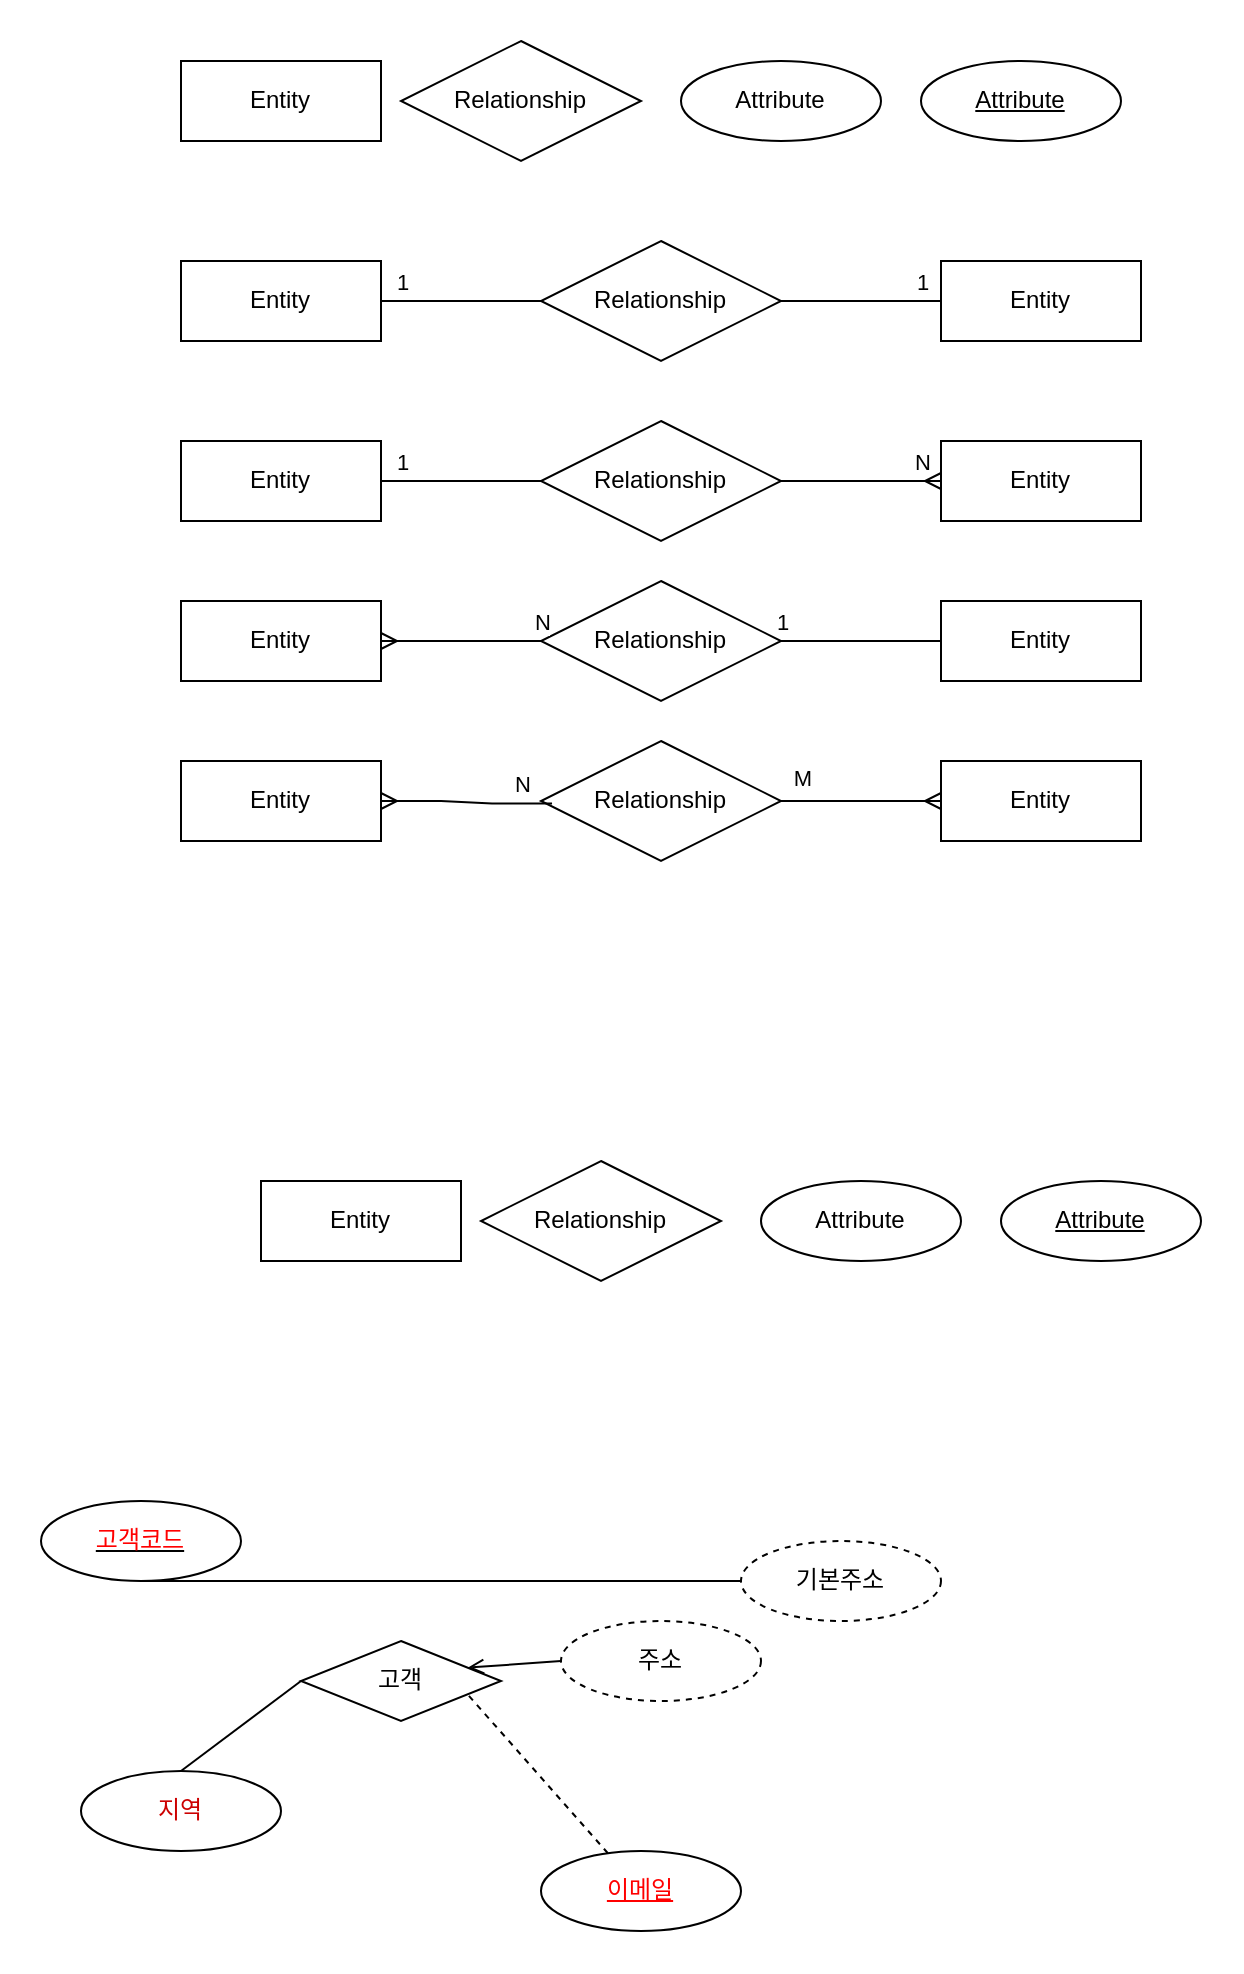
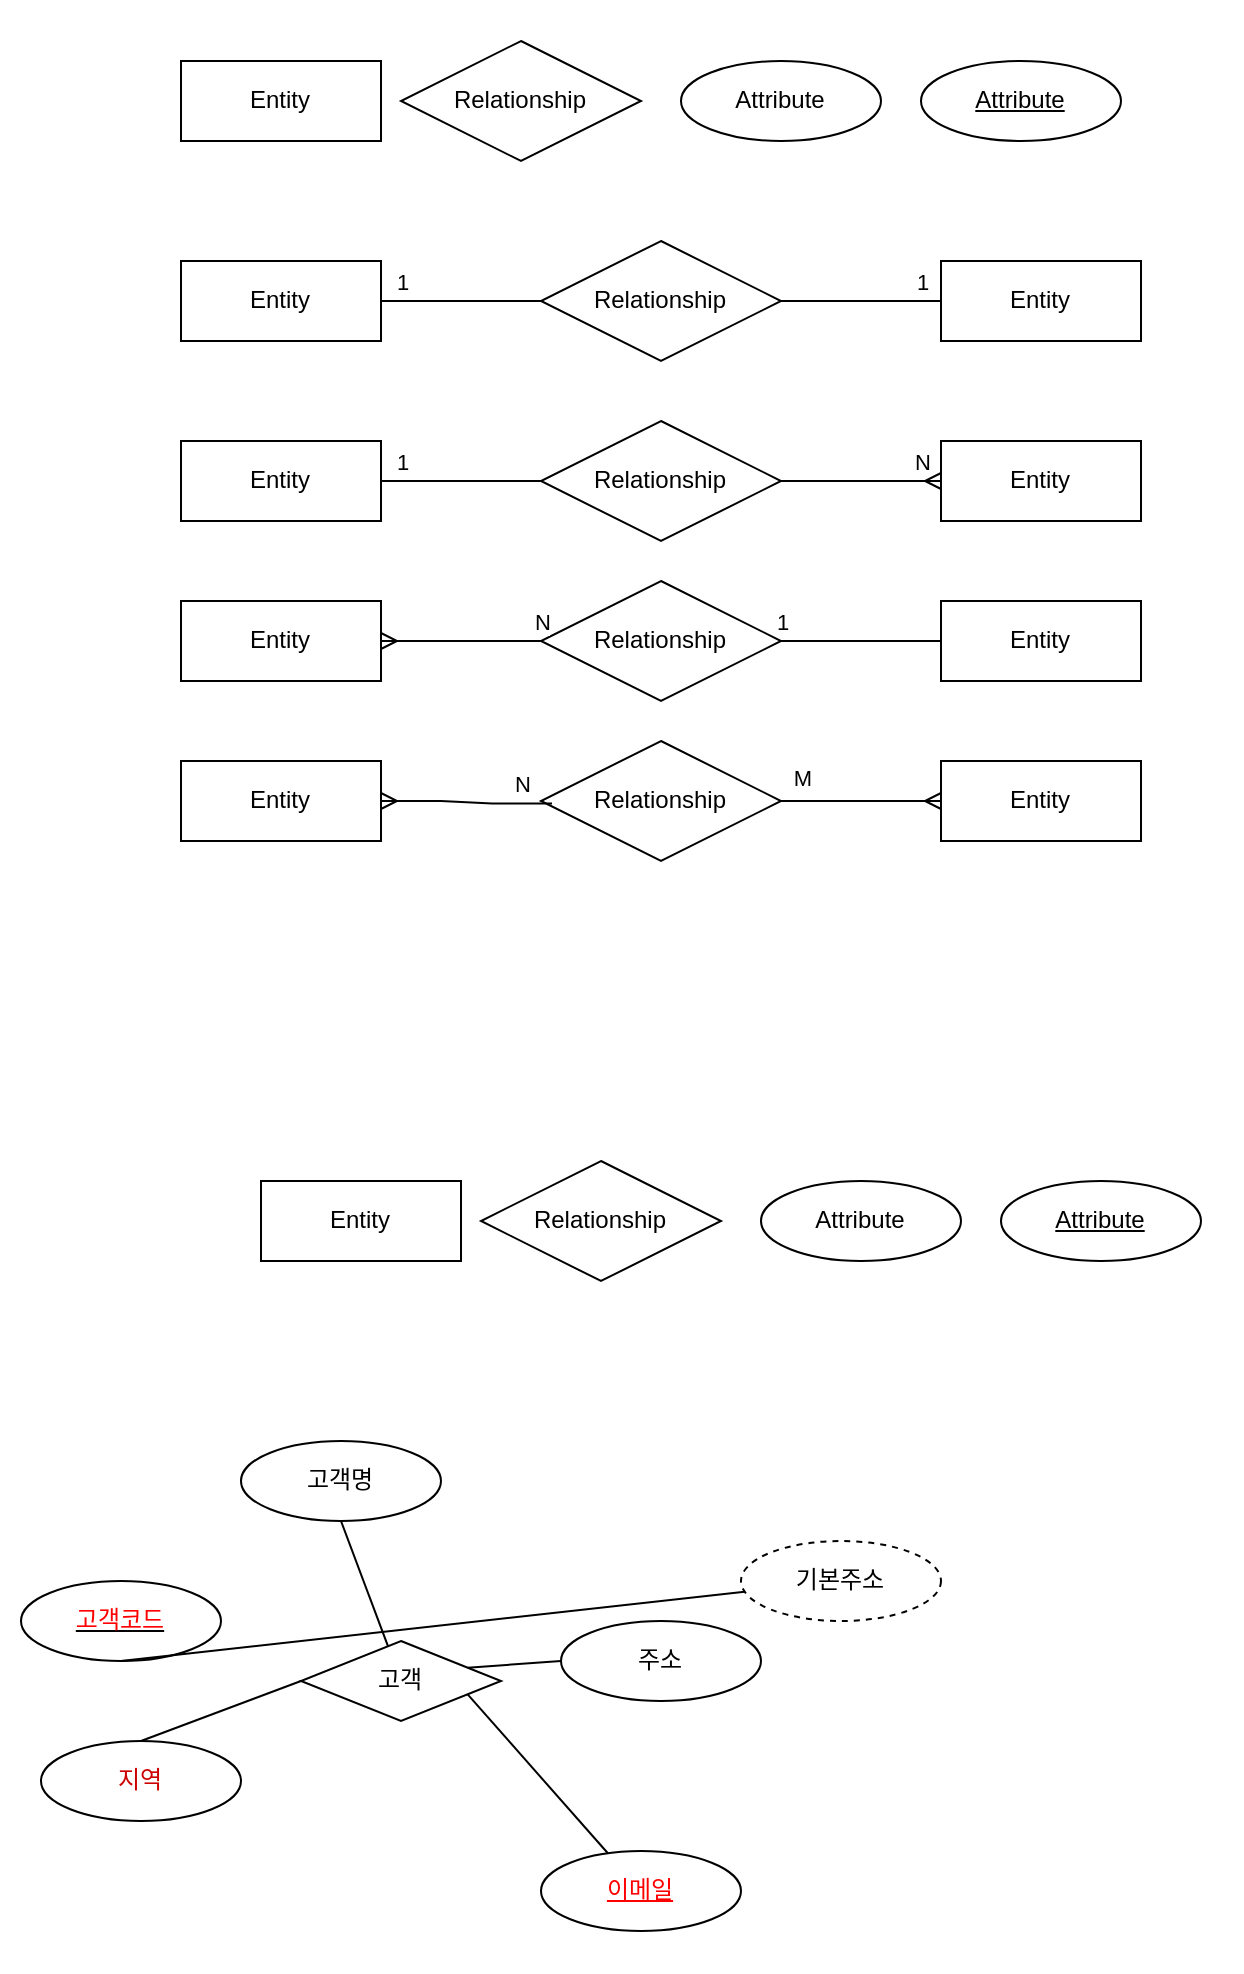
  <mxCell id="0" />
  <mxCell id="1" parent="0" />
  <mxCell id="2" value="Entity" style="whiteSpace=wrap;html=1;align=center;" vertex="1" parent="1"><mxGeometry x="90" y="30" width="100" height="40" as="geometry" /></mxCell>
  <mxCell id="3" value="Relationship" style="shape=rhombus;perimeter=rhombusPerimeter;whiteSpace=wrap;html=1;align=center;" vertex="1" parent="1"><mxGeometry x="200" y="20" width="120" height="60" as="geometry" /></mxCell>
  <mxCell id="4" value="Attribute" style="ellipse;whiteSpace=wrap;html=1;align=center;" vertex="1" parent="1"><mxGeometry x="340" y="30" width="100" height="40" as="geometry" /></mxCell>
  <mxCell id="5" value="Attribute" style="ellipse;whiteSpace=wrap;html=1;align=center;fontStyle=4;" vertex="1" parent="1"><mxGeometry x="460" y="30" width="100" height="40" as="geometry" /></mxCell>
  <mxCell id="6" value="Entity" style="whiteSpace=wrap;html=1;align=center;" vertex="1" parent="1"><mxGeometry x="90" y="130" width="100" height="40" as="geometry" /></mxCell>
  <mxCell id="7" value="Entity" style="whiteSpace=wrap;html=1;align=center;" vertex="1" parent="1"><mxGeometry x="470" y="130" width="100" height="40" as="geometry" /></mxCell>
  <mxCell id="8" value="Relationship" style="shape=rhombus;perimeter=rhombusPerimeter;whiteSpace=wrap;html=1;align=center;" vertex="1" parent="1"><mxGeometry x="270" y="120" width="120" height="60" as="geometry" /></mxCell>
  <mxCell id="9" value="" style="endArrow=none;html=1;rounded=0;exitX=1;exitY=0.5;exitDx=0;exitDy=0;entryX=0;entryY=0.5;entryDx=0;entryDy=0;" edge="1" parent="1" source="6" target="8"><mxGeometry relative="1" as="geometry"><mxPoint x="310" y="150" as="sourcePoint" /><mxPoint x="470" y="150" as="targetPoint" /></mxGeometry></mxCell>
  <mxCell id="10" value="1" style="edgeLabel;html=1;align=center;verticalAlign=middle;resizable=0;points=[];" vertex="1" connectable="0" parent="9"><mxGeometry x="-0.466" y="-1" relative="1" as="geometry"><mxPoint x="-11" y="-11" as="offset" /></mxGeometry></mxCell>
  <mxCell id="11" value="" style="endArrow=none;html=1;rounded=0;entryX=0;entryY=0.5;entryDx=0;entryDy=0;" edge="1" parent="1" source="8" target="7"><mxGeometry relative="1" as="geometry"><mxPoint x="230" y="160" as="sourcePoint" /><mxPoint x="280" y="160" as="targetPoint" /></mxGeometry></mxCell>
  <mxCell id="12" value="1" style="edgeLabel;html=1;align=center;verticalAlign=middle;resizable=0;points=[];" vertex="1" connectable="0" parent="11"><mxGeometry x="0.43" relative="1" as="geometry"><mxPoint x="13" y="-10" as="offset" /></mxGeometry></mxCell>
  <mxCell id="13" value="Entity" style="whiteSpace=wrap;html=1;align=center;" vertex="1" parent="1"><mxGeometry x="90" y="220" width="100" height="40" as="geometry" /></mxCell>
  <mxCell id="14" value="Entity" style="whiteSpace=wrap;html=1;align=center;" vertex="1" parent="1"><mxGeometry x="470" y="220" width="100" height="40" as="geometry" /></mxCell>
  <mxCell id="15" value="Relationship" style="shape=rhombus;perimeter=rhombusPerimeter;whiteSpace=wrap;html=1;align=center;" vertex="1" parent="1"><mxGeometry x="270" y="210" width="120" height="60" as="geometry" /></mxCell>
  <mxCell id="16" value="" style="endArrow=none;html=1;rounded=0;exitX=1;exitY=0.5;exitDx=0;exitDy=0;entryX=0;entryY=0.5;entryDx=0;entryDy=0;" edge="1" parent="1" source="13" target="15"><mxGeometry relative="1" as="geometry"><mxPoint x="310" y="240" as="sourcePoint" /><mxPoint x="470" y="240" as="targetPoint" /></mxGeometry></mxCell>
  <mxCell id="17" value="1" style="edgeLabel;html=1;align=center;verticalAlign=middle;resizable=0;points=[];" vertex="1" connectable="0" parent="16"><mxGeometry x="-0.725" relative="1" as="geometry"><mxPoint x="-1" y="-10" as="offset" /></mxGeometry></mxCell>
  <mxCell id="18" value="Entity" style="whiteSpace=wrap;html=1;align=center;" vertex="1" parent="1"><mxGeometry x="90" y="300" width="100" height="40" as="geometry" /></mxCell>
  <mxCell id="19" value="Entity" style="whiteSpace=wrap;html=1;align=center;" vertex="1" parent="1"><mxGeometry x="470" y="300" width="100" height="40" as="geometry" /></mxCell>
  <mxCell id="20" value="Relationship" style="shape=rhombus;perimeter=rhombusPerimeter;whiteSpace=wrap;html=1;align=center;" vertex="1" parent="1"><mxGeometry x="270" y="290" width="120" height="60" as="geometry" /></mxCell>
  <mxCell id="21" value="" style="endArrow=none;html=1;rounded=0;entryX=0;entryY=0.5;entryDx=0;entryDy=0;" edge="1" parent="1" source="20" target="19"><mxGeometry relative="1" as="geometry"><mxPoint x="230" y="330" as="sourcePoint" /><mxPoint x="280" y="330" as="targetPoint" /></mxGeometry></mxCell>
  <mxCell id="22" value="1" style="edgeLabel;html=1;align=center;verticalAlign=middle;resizable=0;points=[];" vertex="1" connectable="0" parent="21"><mxGeometry x="-0.415" y="2" relative="1" as="geometry"><mxPoint x="-23" y="-8" as="offset" /></mxGeometry></mxCell>
  <mxCell id="23" value="Entity" style="whiteSpace=wrap;html=1;align=center;" vertex="1" parent="1"><mxGeometry x="90" y="380" width="100" height="40" as="geometry" /></mxCell>
  <mxCell id="24" value="Entity" style="whiteSpace=wrap;html=1;align=center;" vertex="1" parent="1"><mxGeometry x="470" y="380" width="100" height="40" as="geometry" /></mxCell>
  <mxCell id="25" value="Relationship" style="shape=rhombus;perimeter=rhombusPerimeter;whiteSpace=wrap;html=1;align=center;" vertex="1" parent="1"><mxGeometry x="270" y="370" width="120" height="60" as="geometry" /></mxCell>
  <mxCell id="26" value="" style="edgeStyle=entityRelationEdgeStyle;fontSize=12;html=1;endArrow=ERmany;rounded=0;entryX=0;entryY=0.5;entryDx=0;entryDy=0;" edge="1" parent="1" source="15" target="14"><mxGeometry width="100" height="100" relative="1" as="geometry"><mxPoint x="250" y="330" as="sourcePoint" /><mxPoint x="350" y="230" as="targetPoint" /></mxGeometry></mxCell>
  <mxCell id="27" value="N" style="edgeLabel;html=1;align=center;verticalAlign=middle;resizable=0;points=[];" vertex="1" connectable="0" parent="26"><mxGeometry x="0.378" y="-1" relative="1" as="geometry"><mxPoint x="15" y="-11" as="offset" /></mxGeometry></mxCell>
  <mxCell id="28" value="" style="edgeStyle=entityRelationEdgeStyle;fontSize=12;html=1;endArrow=ERmany;rounded=0;exitX=0;exitY=0.5;exitDx=0;exitDy=0;entryX=1;entryY=0.5;entryDx=0;entryDy=0;" edge="1" parent="1" source="20" target="18"><mxGeometry width="100" height="100" relative="1" as="geometry"><mxPoint x="250" y="330" as="sourcePoint" /><mxPoint x="350" y="230" as="targetPoint" /></mxGeometry></mxCell>
  <mxCell id="29" value="N" style="edgeLabel;html=1;align=center;verticalAlign=middle;resizable=0;points=[];" vertex="1" connectable="0" parent="28"><mxGeometry x="-0.499" y="1" relative="1" as="geometry"><mxPoint x="20" y="-11" as="offset" /></mxGeometry></mxCell>
  <mxCell id="30" value="" style="edgeStyle=entityRelationEdgeStyle;fontSize=12;html=1;endArrow=ERmany;rounded=0;exitX=0.046;exitY=0.52;exitDx=0;exitDy=0;entryX=1;entryY=0.5;entryDx=0;entryDy=0;exitPerimeter=0;" edge="1" parent="1" source="25" target="23"><mxGeometry width="100" height="100" relative="1" as="geometry"><mxPoint x="290" y="399.66" as="sourcePoint" /><mxPoint x="210" y="399.66" as="targetPoint" /></mxGeometry></mxCell>
  <mxCell id="31" value="N" style="edgeLabel;html=1;align=center;verticalAlign=middle;resizable=0;points=[];" vertex="1" connectable="0" parent="30"><mxGeometry x="-0.499" y="1" relative="1" as="geometry"><mxPoint x="6" y="-11" as="offset" /></mxGeometry></mxCell>
  <mxCell id="32" value="" style="edgeStyle=entityRelationEdgeStyle;fontSize=12;html=1;endArrow=ERmany;rounded=0;exitX=1;exitY=0.5;exitDx=0;exitDy=0;entryX=0;entryY=0.5;entryDx=0;entryDy=0;" edge="1" parent="1" source="25" target="24"><mxGeometry width="100" height="100" relative="1" as="geometry"><mxPoint x="286" y="411" as="sourcePoint" /><mxPoint x="200" y="410" as="targetPoint" /></mxGeometry></mxCell>
  <mxCell id="33" value="M" style="edgeLabel;html=1;align=center;verticalAlign=middle;resizable=0;points=[];" vertex="1" connectable="0" parent="32"><mxGeometry x="-0.499" y="1" relative="1" as="geometry"><mxPoint x="-10" y="-11" as="offset" /></mxGeometry></mxCell>
  <mxCell id="34" value="Entity" style="whiteSpace=wrap;html=1;align=center;" vertex="1" parent="1"><mxGeometry x="130" y="590" width="100" height="40" as="geometry" /></mxCell>
  <mxCell id="35" value="Relationship" style="shape=rhombus;perimeter=rhombusPerimeter;whiteSpace=wrap;html=1;align=center;" vertex="1" parent="1"><mxGeometry x="240" y="580" width="120" height="60" as="geometry" /></mxCell>
  <mxCell id="36" value="Attribute" style="ellipse;whiteSpace=wrap;html=1;align=center;" vertex="1" parent="1"><mxGeometry x="380" y="590" width="100" height="40" as="geometry" /></mxCell>
  <mxCell id="37" value="Attribute" style="ellipse;whiteSpace=wrap;html=1;align=center;fontStyle=4;" vertex="1" parent="1"><mxGeometry x="500" y="590" width="100" height="40" as="geometry" /></mxCell>
  <mxCell id="38" value="고객" style="rhombus;whiteSpace=wrap;html=1;align=center;" vertex="1" parent="1"><mxGeometry x="150" y="820" width="100" height="40" as="geometry" /></mxCell>
- <mxCell id="39" value="&lt;u&gt;&lt;font style=&quot;color: rgb(255, 0, 0);&quot;&gt;고객코드&lt;/font&gt;&lt;/u&gt;" style="ellipse;whiteSpace=wrap;html=1;align=center;" vertex="1" parent="1"><mxGeometry x="20" y="750" width="100" height="40" as="geometry" /></mxCell>
- <mxCell id="41" value="주소" style="ellipse;whiteSpace=wrap;html=1;align=center;dashed=1;" vertex="1" parent="1"><mxGeometry x="280" y="810" width="100" height="40" as="geometry" /></mxCell>
+ <mxCell id="39" value="&lt;u&gt;&lt;font style=&quot;color: rgb(255, 0, 0);&quot;&gt;고객코드&lt;/font&gt;&lt;/u&gt;" style="ellipse;whiteSpace=wrap;html=1;align=center;" vertex="1" parent="1"><mxGeometry x="10" y="790" width="100" height="40" as="geometry" /></mxCell>
+ <mxCell id="40" value="고객명" style="ellipse;whiteSpace=wrap;html=1;align=center;" vertex="1" parent="1"><mxGeometry x="120" y="720" width="100" height="40" as="geometry" /></mxCell>
+ <mxCell id="41" value="주소" style="ellipse;whiteSpace=wrap;html=1;align=center;" vertex="1" parent="1"><mxGeometry x="280" y="810" width="100" height="40" as="geometry" /></mxCell>
  <mxCell id="42" value="&lt;font style=&quot;color: rgb(255, 0, 0);&quot;&gt;&lt;u&gt;이메일&lt;/u&gt;&lt;/font&gt;" style="ellipse;whiteSpace=wrap;html=1;align=center;" vertex="1" parent="1"><mxGeometry x="270" y="925" width="100" height="40" as="geometry" /></mxCell>
- <mxCell id="43" value="&lt;font style=&quot;color: rgb(204, 0, 0);&quot;&gt;지역&lt;/font&gt;" style="ellipse;whiteSpace=wrap;html=1;align=center;" vertex="1" parent="1"><mxGeometry x="40" y="885" width="100" height="40" as="geometry" /></mxCell>
+ <mxCell id="43" value="&lt;font style=&quot;color: rgb(204, 0, 0);&quot;&gt;지역&lt;/font&gt;" style="ellipse;whiteSpace=wrap;html=1;align=center;" vertex="1" parent="1"><mxGeometry x="20" y="870" width="100" height="40" as="geometry" /></mxCell>
+ <mxCell id="44" value="" style="endArrow=none;html=1;rounded=0;exitX=0.5;exitY=1;exitDx=0;exitDy=0;" edge="1" parent="1" source="40" target="38"><mxGeometry relative="1" as="geometry"><mxPoint x="400" y="960" as="sourcePoint" /><mxPoint x="560" y="960" as="targetPoint" /></mxGeometry></mxCell>
  <mxCell id="45" value="" style="endArrow=none;html=1;rounded=0;exitX=0.5;exitY=1;exitDx=0;exitDy=0;" edge="1" parent="1" source="39" target="49"><mxGeometry relative="1" as="geometry"><mxPoint x="90" y="810" as="sourcePoint" /><mxPoint y="840" as="targetPoint" x="-30" /></mxGeometry></mxCell>
- <mxCell id="46" value="" style="endArrow=open;html=1;rounded=0;exitX=0;exitY=0.5;exitDx=0;exitDy=0;entryX=1;entryY=0.25;entryDx=0;entryDy=0;" edge="1" parent="1" source="41" target="38"><mxGeometry relative="1" as="geometry"><mxPoint x="300" y="790" as="sourcePoint" /><mxPoint x="180" y="820" as="targetPoint" /></mxGeometry></mxCell>
- <mxCell id="47" value="" style="endArrow=none;html=1;rounded=0;entryX=1;entryY=0.75;entryDx=0;entryDy=0;dashed=1;" edge="1" parent="1" source="42" target="38"><mxGeometry relative="1" as="geometry"><mxPoint x="300" y="790" as="sourcePoint" /><mxPoint x="180" y="820" as="targetPoint" /></mxGeometry></mxCell>
+ <mxCell id="46" value="" style="endArrow=none;html=1;rounded=0;exitX=0;exitY=0.5;exitDx=0;exitDy=0;entryX=1;entryY=0.25;entryDx=0;entryDy=0;" edge="1" parent="1" source="41" target="38"><mxGeometry relative="1" as="geometry"><mxPoint x="300" y="790" as="sourcePoint" /><mxPoint x="180" y="820" as="targetPoint" /></mxGeometry></mxCell>
+ <mxCell id="47" value="" style="endArrow=none;html=1;rounded=0;entryX=1;entryY=0.75;entryDx=0;entryDy=0;" edge="1" parent="1" source="42" target="38"><mxGeometry relative="1" as="geometry"><mxPoint x="300" y="790" as="sourcePoint" /><mxPoint x="180" y="820" as="targetPoint" /></mxGeometry></mxCell>
  <mxCell id="48" value="" style="endArrow=none;html=1;rounded=0;entryX=0;entryY=0.5;entryDx=0;entryDy=0;exitX=0.5;exitY=0;exitDx=0;exitDy=0;" edge="1" parent="1" source="43" target="38"><mxGeometry relative="1" as="geometry"><mxPoint x="220" y="900" as="sourcePoint" /><mxPoint x="180" y="860" as="targetPoint" /></mxGeometry></mxCell>
  <mxCell id="49" value="기본주소" style="ellipse;whiteSpace=wrap;html=1;align=center;dashed=1;" vertex="1" parent="1"><mxGeometry x="370" y="770" width="100" height="40" as="geometry" /></mxCell>
